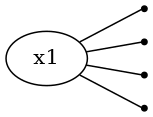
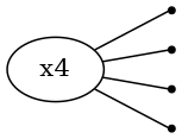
  graph {
    rankdir=LR
    node [shape=point]
-   n1 [label=x1 shape=""]
+   n1 [label=x4 shape=""]
    factor0
    factor1
    factor2
    factor3
    n1 -- factor0
    n1 -- factor1
    n1 -- factor2
    n1 -- factor3
  }
